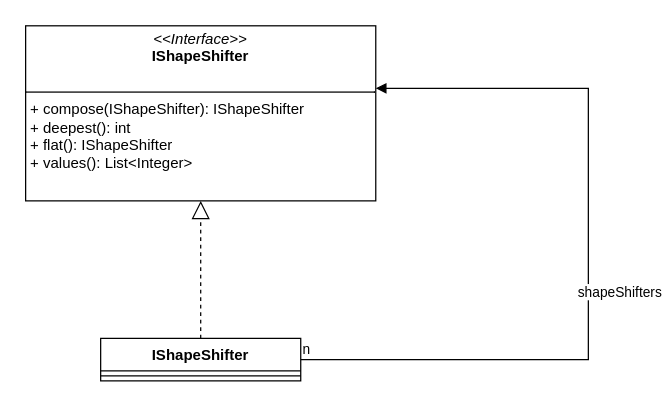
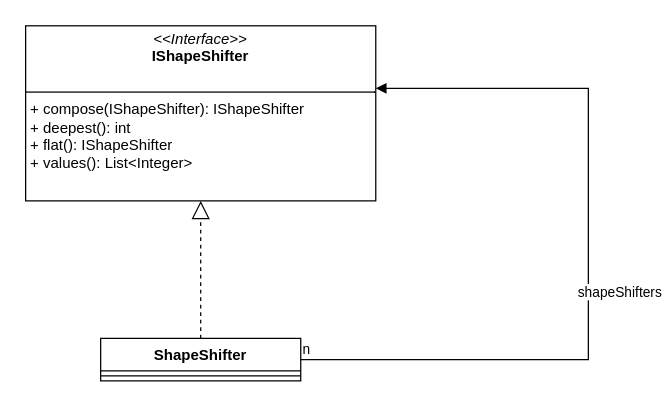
  <mxCell id="0" />
  <mxCell id="1" parent="0" />
- <mxCell id="2" value="IShapeShifter" style="swimlane;fontStyle=1;align=center;verticalAlign=top;childLayout=stackLayout;horizontal=1;startSize=26;horizontalStack=0;resizeParent=1;resizeParentMax=0;resizeLast=0;collapsible=1;marginBottom=0;whiteSpace=wrap;html=1;" vertex="1" parent="1"><mxGeometry x="80" y="270" width="160" height="34" as="geometry" /></mxCell>
+ <mxCell id="2" value="ShapeShifter" style="swimlane;fontStyle=1;align=center;verticalAlign=top;childLayout=stackLayout;horizontal=1;startSize=26;horizontalStack=0;resizeParent=1;resizeParentMax=0;resizeLast=0;collapsible=1;marginBottom=0;whiteSpace=wrap;html=1;" vertex="1" parent="1"><mxGeometry x="80" y="270" width="160" height="34" as="geometry" /></mxCell>
  <mxCell id="3" value="" style="line;strokeWidth=1;fillColor=none;align=left;verticalAlign=middle;spacingTop=-1;spacingLeft=3;spacingRight=3;rotatable=0;labelPosition=right;points=[];portConstraint=eastwest;strokeColor=inherit;" vertex="1" parent="2"><mxGeometry y="26" width="160" height="8" as="geometry" /></mxCell>
  <mxCell id="4" value="&lt;p style=&quot;margin:0px;margin-top:4px;text-align:center;&quot;&gt;&lt;i&gt;&amp;lt;&amp;lt;Interface&amp;gt;&amp;gt;&lt;/i&gt;&lt;br&gt;&lt;b&gt;IShapeShifter&lt;/b&gt;&lt;/p&gt;&lt;p style=&quot;margin:0px;margin-left:4px;&quot;&gt;&lt;br&gt;&lt;/p&gt;&lt;hr size=&quot;1&quot; style=&quot;border-style:solid;&quot;&gt;&lt;p style=&quot;margin:0px;margin-left:4px;&quot;&gt;+ compose(IShapeShifter): IShapeShifter&lt;br&gt;+ deepest(): int&lt;br&gt;+ flat(): IShapeShifter&lt;br&gt;+ values(): List&amp;lt;Integer&amp;gt;&lt;/p&gt;" style="verticalAlign=top;align=left;overflow=fill;html=1;whiteSpace=wrap;" vertex="1" parent="1"><mxGeometry x="20" y="20" width="280" height="140" as="geometry" /></mxCell>
  <mxCell id="5" value="" style="endArrow=block;dashed=1;endFill=0;endSize=12;html=1;rounded=0;entryX=0.5;entryY=1;entryDx=0;entryDy=0;exitX=0.5;exitY=0;exitDx=0;exitDy=0;" edge="1" parent="1" source="2" target="4"><mxGeometry width="160" relative="1" as="geometry"><mxPoint x="120" y="320" as="sourcePoint" /><mxPoint x="280" y="320" as="targetPoint" /></mxGeometry></mxCell>
  <mxCell id="6" value="shapeShifters" style="endArrow=block;endFill=1;html=1;edgeStyle=orthogonalEdgeStyle;align=left;verticalAlign=top;rounded=0;exitX=1;exitY=0.5;exitDx=0;exitDy=0;entryX=1;entryY=0.357;entryDx=0;entryDy=0;entryPerimeter=0;" edge="1" parent="1" source="2" target="4"><mxGeometry x="-0.037" y="10" relative="1" as="geometry"><mxPoint x="210" y="300" as="sourcePoint" /><mxPoint x="450" y="70" as="targetPoint" /><Array as="points"><mxPoint x="470" y="287" /><mxPoint x="470" y="70" /></Array><mxPoint as="offset" /></mxGeometry></mxCell>
  <mxCell id="7" value="n" style="edgeLabel;resizable=0;html=1;align=left;verticalAlign=bottom;" connectable="0" vertex="1" parent="6"><mxGeometry x="-1" relative="1" as="geometry" /></mxCell>
